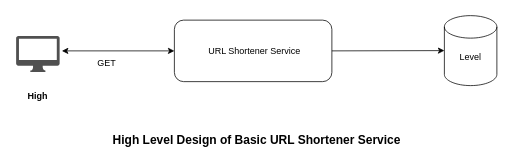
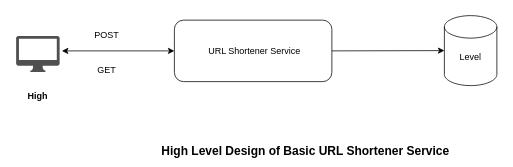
  <mxCell id="0" />
  <mxCell id="1" parent="0" />
  <mxCell id="2" value="" style="sketch=0;pointerEvents=1;shadow=0;dashed=0;html=1;strokeColor=none;fillColor=#505050;labelPosition=center;verticalLabelPosition=bottom;verticalAlign=top;outlineConnect=0;align=center;shape=mxgraph.office.devices.mac_client;" vertex="1" parent="1"><mxGeometry x="21" y="47" width="58" height="48" as="geometry" /></mxCell>
  <mxCell id="3" value="" style="rounded=1;whiteSpace=wrap;html=1;" vertex="1" parent="1"><mxGeometry x="232" y="26" width="210" height="82" as="geometry" /></mxCell>
  <mxCell id="4" value="" style="shape=cylinder3;whiteSpace=wrap;html=1;boundedLbl=1;backgroundOutline=1;size=15;aspect=fixed;" vertex="1" parent="1"><mxGeometry x="592" y="20" width="70" height="93.3" as="geometry" /></mxCell>
  <mxCell id="5" value="URL Shortener Service" style="text;html=1;align=center;verticalAlign=middle;whiteSpace=wrap;rounded=0;" vertex="1" parent="1"><mxGeometry x="274" y="52" width="130" height="30" as="geometry" /></mxCell>
  <mxCell id="6" value="" style="endArrow=classic;html=1;rounded=0;exitX=1;exitY=0.5;exitDx=0;exitDy=0;entryX=0;entryY=0.5;entryDx=0;entryDy=0;entryPerimeter=0;" edge="1" parent="1" source="3" target="4"><mxGeometry width="50" height="50" relative="1" as="geometry"><mxPoint x="382" y="170" as="sourcePoint" /><mxPoint x="432" y="120" as="targetPoint" /></mxGeometry></mxCell>
  <mxCell id="7" value="Level" style="text;html=1;align=center;verticalAlign=middle;whiteSpace=wrap;rounded=0;" vertex="1" parent="1"><mxGeometry x="597" y="61" width="60" height="30" as="geometry" /></mxCell>
  <mxCell id="8" value="High" style="text;html=1;align=center;verticalAlign=middle;whiteSpace=wrap;rounded=0;fontStyle=1" vertex="1" parent="1"><mxGeometry x="20" y="113.3" width="60" height="30" as="geometry" /></mxCell>
  <mxCell id="9" value="" style="endArrow=classic;startArrow=classic;html=1;rounded=0;entryX=0;entryY=0.5;entryDx=0;entryDy=0;exitX=1.052;exitY=0.417;exitDx=0;exitDy=0;exitPerimeter=0;" edge="1" parent="1" source="2" target="3"><mxGeometry width="50" height="50" relative="1" as="geometry"><mxPoint x="102" y="70" as="sourcePoint" /><mxPoint x="362" y="120" as="targetPoint" /></mxGeometry></mxCell>
- <mxCell id="11" value="GET" style="text;html=1;align=center;verticalAlign=middle;whiteSpace=wrap;rounded=0;" vertex="1" parent="1"><mxGeometry x="112" y="68" width="60" height="30" as="geometry" /></mxCell>
- <mxCell id="12" value="High Level Design of Basic URL Shortener Service" style="text;html=1;align=center;verticalAlign=middle;whiteSpace=wrap;rounded=0;fontSize=16;fontStyle=1" vertex="1" parent="1"><mxGeometry x="82" y="170" width="520" height="30" as="geometry" /></mxCell>
+ <mxCell id="10" value="POST" style="text;html=1;align=center;verticalAlign=middle;whiteSpace=wrap;rounded=0;" vertex="1" parent="1"><mxGeometry x="112" y="31" width="60" height="30" as="geometry" /></mxCell>
+ <mxCell id="11" value="GET" style="text;html=1;align=center;verticalAlign=middle;whiteSpace=wrap;rounded=0;" vertex="1" parent="1"><mxGeometry x="112" y="78" width="60" height="30" as="geometry" /></mxCell>
+ <mxCell id="12" value="High Level Design of Basic URL Shortener Service" style="text;html=1;align=center;verticalAlign=middle;whiteSpace=wrap;rounded=0;fontSize=16;fontStyle=1" vertex="1" parent="1"><mxGeometry x="147" y="185" width="520" height="30" as="geometry" /></mxCell>
